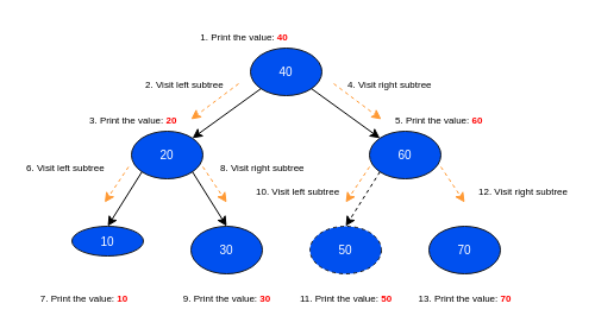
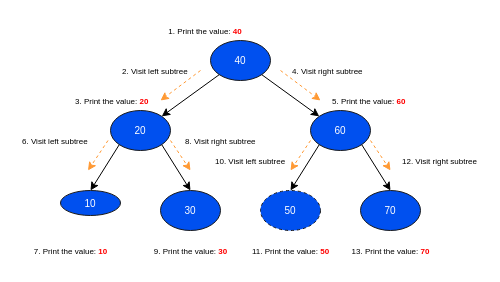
  <mxCell id="0" />
  <mxCell id="1" parent="0" />
  <mxCell id="2" value="&lt;font style=&quot;font-size: 10px;&quot;&gt;40&lt;/font&gt;" style="ellipse;whiteSpace=wrap;html=1;fillColor=#0050ef;strokeColor=#1A1A1A;fontColor=#ffffff;fontSize=10;" parent="1" vertex="1"><mxGeometry x="210" y="40" width="60" height="40" as="geometry" /></mxCell>
  <mxCell id="3" value="&lt;font style=&quot;font-size: 10px;&quot;&gt;60&lt;/font&gt;" style="ellipse;whiteSpace=wrap;html=1;fillColor=#0050ef;strokeColor=#1A1A1A;fontColor=#ffffff;fontSize=10;" parent="1" vertex="1"><mxGeometry x="310" y="110" width="60" height="40" as="geometry" /></mxCell>
  <mxCell id="4" value="&lt;font style=&quot;font-size: 10px;&quot;&gt;20&lt;/font&gt;" style="ellipse;whiteSpace=wrap;html=1;fillColor=#0050ef;strokeColor=#1A1A1A;fontColor=#ffffff;fontSize=10;" parent="1" vertex="1"><mxGeometry x="110" y="110" width="60" height="40" as="geometry" /></mxCell>
  <mxCell id="5" value="" style="endArrow=classic;html=1;entryX=0;entryY=0;entryDx=0;entryDy=0;exitX=1;exitY=1;exitDx=0;exitDy=0;" parent="1" source="2" target="3" edge="1"><mxGeometry width="50" height="50" relative="1" as="geometry"><mxPoint x="230" y="130" as="sourcePoint" /><mxPoint x="280" y="80" as="targetPoint" /></mxGeometry></mxCell>
  <mxCell id="6" value="" style="endArrow=classic;html=1;entryX=1;entryY=0;entryDx=0;entryDy=0;exitX=0;exitY=1;exitDx=0;exitDy=0;" parent="1" source="2" target="4" edge="1"><mxGeometry width="50" height="50" relative="1" as="geometry"><mxPoint x="311.213" y="84.142" as="sourcePoint" /><mxPoint x="368.787" y="125.858" as="targetPoint" /></mxGeometry></mxCell>
  <mxCell id="7" value="&lt;font style=&quot;font-size: 10px;&quot;&gt;10&lt;/font&gt;" style="ellipse;whiteSpace=wrap;html=1;fillColor=#0050ef;strokeColor=#1A1A1A;fontColor=#ffffff;gradientColor=none;shadow=0;fontSize=10;" parent="1" vertex="1"><mxGeometry x="60" y="190" width="60" height="25" as="geometry" /></mxCell>
  <mxCell id="8" value="&lt;font style=&quot;font-size: 10px;&quot;&gt;30&lt;/font&gt;" style="ellipse;whiteSpace=wrap;html=1;fillColor=#0050ef;strokeColor=#1A1A1A;fontColor=#ffffff;fontSize=10;" parent="1" vertex="1"><mxGeometry x="160" y="190" width="60" height="40" as="geometry" /></mxCell>
  <mxCell id="9" value="&lt;font style=&quot;font-size: 10px;&quot;&gt;50&lt;/font&gt;" style="ellipse;whiteSpace=wrap;html=1;fillColor=#0050ef;strokeColor=#1A1A1A;fontColor=#ffffff;fontSize=10;dashed=1;" parent="1" vertex="1"><mxGeometry x="260" y="190" width="60" height="40" as="geometry" /></mxCell>
  <mxCell id="10" value="&lt;font style=&quot;font-size: 10px;&quot;&gt;70&lt;/font&gt;" style="ellipse;whiteSpace=wrap;html=1;fillColor=#0050ef;strokeColor=#1A1A1A;fontColor=#ffffff;fontSize=10;" parent="1" vertex="1"><mxGeometry x="360" y="190" width="60" height="40" as="geometry" /></mxCell>
  <mxCell id="11" value="" style="endArrow=classic;html=1;exitX=0;exitY=1;exitDx=0;exitDy=0;entryX=0.5;entryY=0;entryDx=0;entryDy=0;" parent="1" source="4" target="7" edge="1"><mxGeometry width="50" height="50" relative="1" as="geometry"><mxPoint x="177.577" y="150.002" as="sourcePoint" /><mxPoint x="120" y="192" as="targetPoint" /></mxGeometry></mxCell>
  <mxCell id="12" value="" style="endArrow=classic;html=1;exitX=1;exitY=1;exitDx=0;exitDy=0;entryX=0.5;entryY=0;entryDx=0;entryDy=0;" parent="1" source="4" target="8" edge="1"><mxGeometry width="50" height="50" relative="1" as="geometry"><mxPoint x="168.787" y="154.142" as="sourcePoint" /><mxPoint x="130" y="202" as="targetPoint" /></mxGeometry></mxCell>
- <mxCell id="13" value="" style="endArrow=classic;html=1;exitX=0;exitY=1;exitDx=0;exitDy=0;entryX=0.5;entryY=0;entryDx=0;entryDy=0;dashed=1;" parent="1" source="3" target="9" edge="1"><mxGeometry width="50" height="50" relative="1" as="geometry"><mxPoint x="191.213" y="154.142" as="sourcePoint" /><mxPoint x="230" y="200" as="targetPoint" /></mxGeometry></mxCell>
+ <mxCell id="13" value="" style="endArrow=classic;html=1;exitX=0;exitY=1;exitDx=0;exitDy=0;entryX=0.5;entryY=0;entryDx=0;entryDy=0;" parent="1" source="3" target="9" edge="1"><mxGeometry width="50" height="50" relative="1" as="geometry"><mxPoint x="191.213" y="154.142" as="sourcePoint" /><mxPoint x="230" y="200" as="targetPoint" /></mxGeometry></mxCell>
+ <mxCell id="14" value="" style="endArrow=classic;html=1;exitX=1;exitY=1;exitDx=0;exitDy=0;entryX=0.5;entryY=0;entryDx=0;entryDy=0;" parent="1" source="3" target="10" edge="1"><mxGeometry width="50" height="50" relative="1" as="geometry"><mxPoint x="308.787" y="154.142" as="sourcePoint" /><mxPoint x="300" y="200" as="targetPoint" /></mxGeometry></mxCell>
  <mxCell id="15" value="" style="endArrow=classic;html=1;entryX=1;entryY=0;entryDx=0;entryDy=0;dashed=1;fillColor=#f0a30a;strokeColor=#FF9933;" parent="1" edge="1"><mxGeometry width="50" height="50" relative="1" as="geometry"><mxPoint x="200" y="70" as="sourcePoint" /><mxPoint x="160.003" y="99.998" as="targetPoint" /></mxGeometry></mxCell>
  <mxCell id="16" value="" style="endArrow=classic;html=1;dashed=1;fillColor=#f0a30a;strokeColor=#FF9933;" parent="1" edge="1"><mxGeometry width="50" height="50" relative="1" as="geometry"><mxPoint x="280" y="70" as="sourcePoint" /><mxPoint x="320" y="100" as="targetPoint" /></mxGeometry></mxCell>
  <mxCell id="17" value="" style="endArrow=classic;html=1;dashed=1;fillColor=#f0a30a;strokeColor=#FF9933;" parent="1" edge="1"><mxGeometry width="50" height="50" relative="1" as="geometry"><mxPoint x="107.5" y="140" as="sourcePoint" /><mxPoint x="87.5" y="170" as="targetPoint" /></mxGeometry></mxCell>
  <mxCell id="18" value="" style="endArrow=classic;html=1;dashed=1;fillColor=#f0a30a;strokeColor=#FF9933;" parent="1" edge="1"><mxGeometry width="50" height="50" relative="1" as="geometry"><mxPoint x="170" y="140" as="sourcePoint" /><mxPoint x="190" y="170" as="targetPoint" /></mxGeometry></mxCell>
  <mxCell id="19" value="" style="endArrow=classic;html=1;dashed=1;fillColor=#f0a30a;strokeColor=#FF9933;" parent="1" edge="1"><mxGeometry width="50" height="50" relative="1" as="geometry"><mxPoint x="370" y="140" as="sourcePoint" /><mxPoint x="390" y="170" as="targetPoint" /></mxGeometry></mxCell>
  <mxCell id="20" value="" style="endArrow=classic;html=1;dashed=1;fillColor=#f0a30a;strokeColor=#FF9933;" parent="1" edge="1"><mxGeometry width="50" height="50" relative="1" as="geometry"><mxPoint x="310" y="140" as="sourcePoint" /><mxPoint x="290" y="170" as="targetPoint" /></mxGeometry></mxCell>
  <mxCell id="21" value="&lt;font style=&quot;font-size: 8px&quot;&gt;2. &lt;/font&gt;&lt;font style=&quot;font-size: 8px&quot;&gt;Visit left subtree&lt;/font&gt;" style="text;html=1;strokeColor=none;fillColor=none;align=left;verticalAlign=middle;whiteSpace=wrap;rounded=0;shadow=0;fontColor=#000000;" parent="1" vertex="1"><mxGeometry x="120" y="60" width="67.5" height="20" as="geometry" /></mxCell>
  <mxCell id="22" value="&lt;font style=&quot;font-size: 8px&quot;&gt;1.&amp;nbsp;&lt;/font&gt;&lt;font style=&quot;font-size: 8px&quot;&gt;Print the value: &lt;b&gt;&lt;font color=&quot;#ff0000&quot;&gt;40&lt;/font&gt;&lt;/b&gt;&lt;/font&gt;" style="text;html=1;strokeColor=none;fillColor=none;align=center;verticalAlign=middle;whiteSpace=wrap;rounded=0;shadow=0;fontColor=#000000;" parent="1" vertex="1"><mxGeometry x="160" y="20" width="90" height="20" as="geometry" /></mxCell>
  <mxCell id="23" value="&lt;font style=&quot;font-size: 8px&quot;&gt;3. Print the value: &lt;b&gt;&lt;font color=&quot;#ff0000&quot;&gt;20&lt;/font&gt;&lt;/b&gt;&lt;/font&gt;" style="text;html=1;strokeColor=none;fillColor=none;align=left;verticalAlign=middle;whiteSpace=wrap;rounded=0;shadow=0;fontColor=#000000;" vertex="1" parent="1"><mxGeometry x="72.5" y="90" width="85" height="20" as="geometry" /></mxCell>
  <mxCell id="24" value="&lt;font style=&quot;font-size: 8px&quot;&gt;4. &lt;/font&gt;&lt;font style=&quot;font-size: 8px&quot;&gt;Visit right&amp;nbsp;subtree&lt;/font&gt;" style="text;html=1;strokeColor=none;fillColor=none;align=left;verticalAlign=middle;whiteSpace=wrap;rounded=0;shadow=0;fontColor=#000000;" vertex="1" parent="1"><mxGeometry x="290" y="60" width="80" height="20" as="geometry" /></mxCell>
  <mxCell id="25" value="&lt;font style=&quot;font-size: 8px&quot;&gt;5. Print the value: &lt;b&gt;&lt;font color=&quot;#ff0000&quot;&gt;60&lt;/font&gt;&lt;/b&gt;&lt;/font&gt;" style="text;html=1;strokeColor=none;fillColor=none;align=left;verticalAlign=middle;whiteSpace=wrap;rounded=0;shadow=0;fontColor=#000000;" vertex="1" parent="1"><mxGeometry x="330" y="90" width="85" height="20" as="geometry" /></mxCell>
  <mxCell id="26" value="&lt;font style=&quot;font-size: 8px&quot;&gt;6. &lt;/font&gt;&lt;font style=&quot;font-size: 8px&quot;&gt;Visit left subtree&lt;/font&gt;" style="text;html=1;strokeColor=none;fillColor=none;align=left;verticalAlign=middle;whiteSpace=wrap;rounded=0;shadow=0;fontColor=#000000;" vertex="1" parent="1"><mxGeometry x="20" y="130" width="67.5" height="20" as="geometry" /></mxCell>
  <mxCell id="27" value="&lt;font style=&quot;font-size: 8px&quot;&gt;7. Print the value: &lt;b&gt;&lt;font color=&quot;#ff0000&quot;&gt;10&lt;/font&gt;&lt;/b&gt;&lt;/font&gt;" style="text;html=1;strokeColor=none;fillColor=none;align=center;verticalAlign=middle;whiteSpace=wrap;rounded=0;shadow=0;fontColor=#000000;" vertex="1" parent="1"><mxGeometry x="27.5" y="240" width="85" height="20" as="geometry" /></mxCell>
  <mxCell id="28" value="&lt;font style=&quot;font-size: 8px&quot;&gt;9. Print the value: &lt;b&gt;&lt;font color=&quot;#ff0000&quot;&gt;30&lt;/font&gt;&lt;/b&gt;&lt;/font&gt;" style="text;html=1;strokeColor=none;fillColor=none;align=center;verticalAlign=middle;whiteSpace=wrap;rounded=0;shadow=0;fontColor=#000000;" vertex="1" parent="1"><mxGeometry x="147.5" y="240" width="85" height="20" as="geometry" /></mxCell>
  <mxCell id="29" value="&lt;font style=&quot;font-size: 8px&quot;&gt;11. Print the value: &lt;b&gt;&lt;font color=&quot;#ff0000&quot;&gt;50&lt;/font&gt;&lt;/b&gt;&lt;/font&gt;" style="text;html=1;strokeColor=none;fillColor=none;align=center;verticalAlign=middle;whiteSpace=wrap;rounded=0;shadow=0;fontColor=#000000;" vertex="1" parent="1"><mxGeometry x="247.5" y="240" width="85" height="20" as="geometry" /></mxCell>
  <mxCell id="30" value="&lt;font style=&quot;font-size: 8px&quot;&gt;8. &lt;/font&gt;&lt;font style=&quot;font-size: 8px&quot;&gt;Visit right subtree&lt;/font&gt;" style="text;html=1;strokeColor=none;fillColor=none;align=left;verticalAlign=middle;whiteSpace=wrap;rounded=0;shadow=0;fontColor=#000000;" vertex="1" parent="1"><mxGeometry x="182.5" y="130" width="77.5" height="20" as="geometry" /></mxCell>
  <mxCell id="31" value="&lt;font style=&quot;font-size: 8px&quot;&gt;10. &lt;/font&gt;&lt;font style=&quot;font-size: 8px&quot;&gt;Visit left subtree&lt;/font&gt;" style="text;html=1;strokeColor=none;fillColor=none;align=left;verticalAlign=middle;whiteSpace=wrap;rounded=0;shadow=0;fontColor=#000000;" vertex="1" parent="1"><mxGeometry x="212.5" y="150" width="77.5" height="20" as="geometry" /></mxCell>
  <mxCell id="32" value="&lt;font style=&quot;font-size: 8px&quot;&gt;12. &lt;/font&gt;&lt;font style=&quot;font-size: 8px&quot;&gt;Visit right subtree&lt;/font&gt;" style="text;html=1;strokeColor=none;fillColor=none;align=left;verticalAlign=middle;whiteSpace=wrap;rounded=0;shadow=0;fontColor=#000000;" vertex="1" parent="1"><mxGeometry x="400" y="150" width="77.5" height="20" as="geometry" /></mxCell>
  <mxCell id="33" value="&lt;font style=&quot;font-size: 8px&quot;&gt;13. Print the value: &lt;b&gt;&lt;font color=&quot;#ff0000&quot;&gt;70&lt;/font&gt;&lt;/b&gt;&lt;/font&gt;" style="text;html=1;strokeColor=none;fillColor=none;align=center;verticalAlign=middle;whiteSpace=wrap;rounded=0;shadow=0;fontColor=#000000;" vertex="1" parent="1"><mxGeometry x="347.5" y="240" width="85" height="20" as="geometry" /></mxCell>
